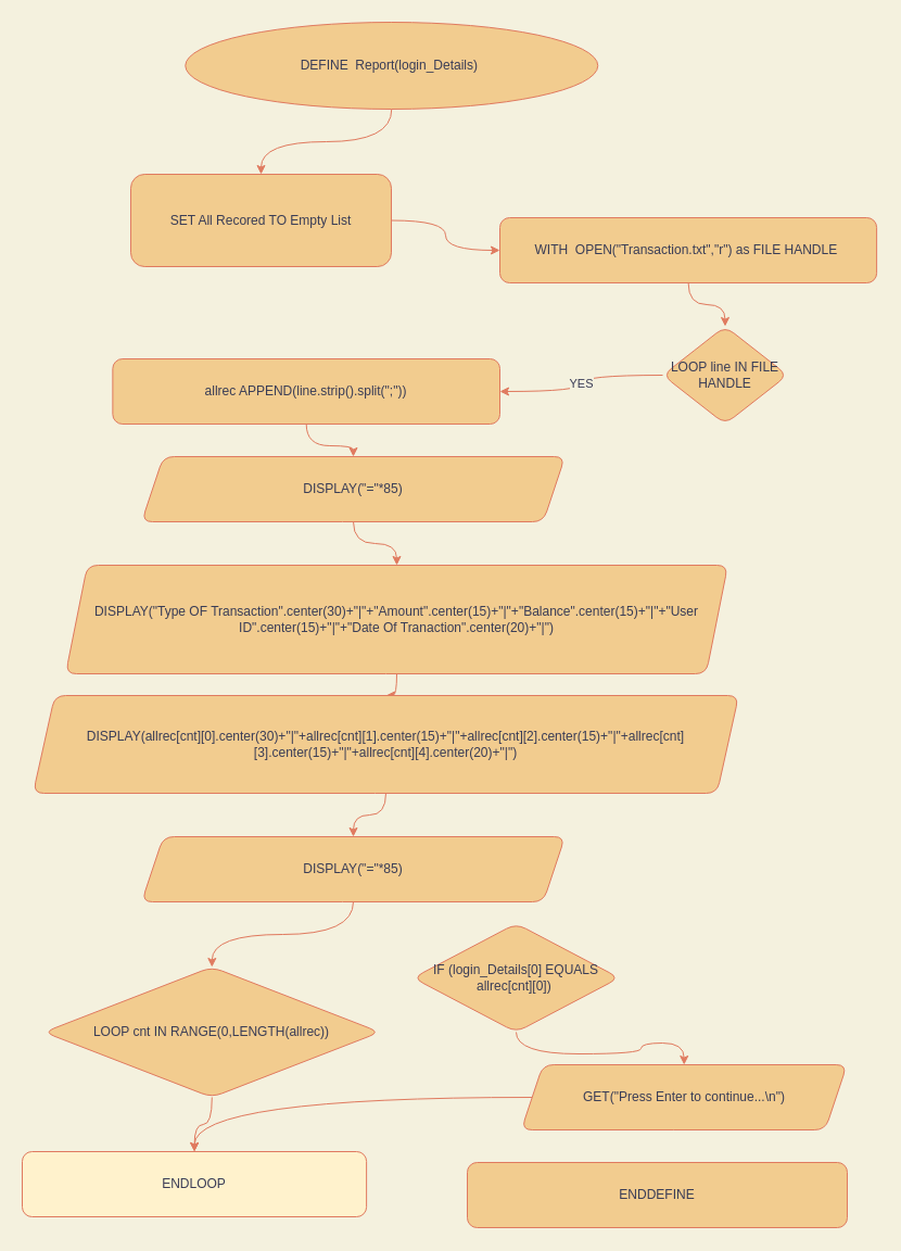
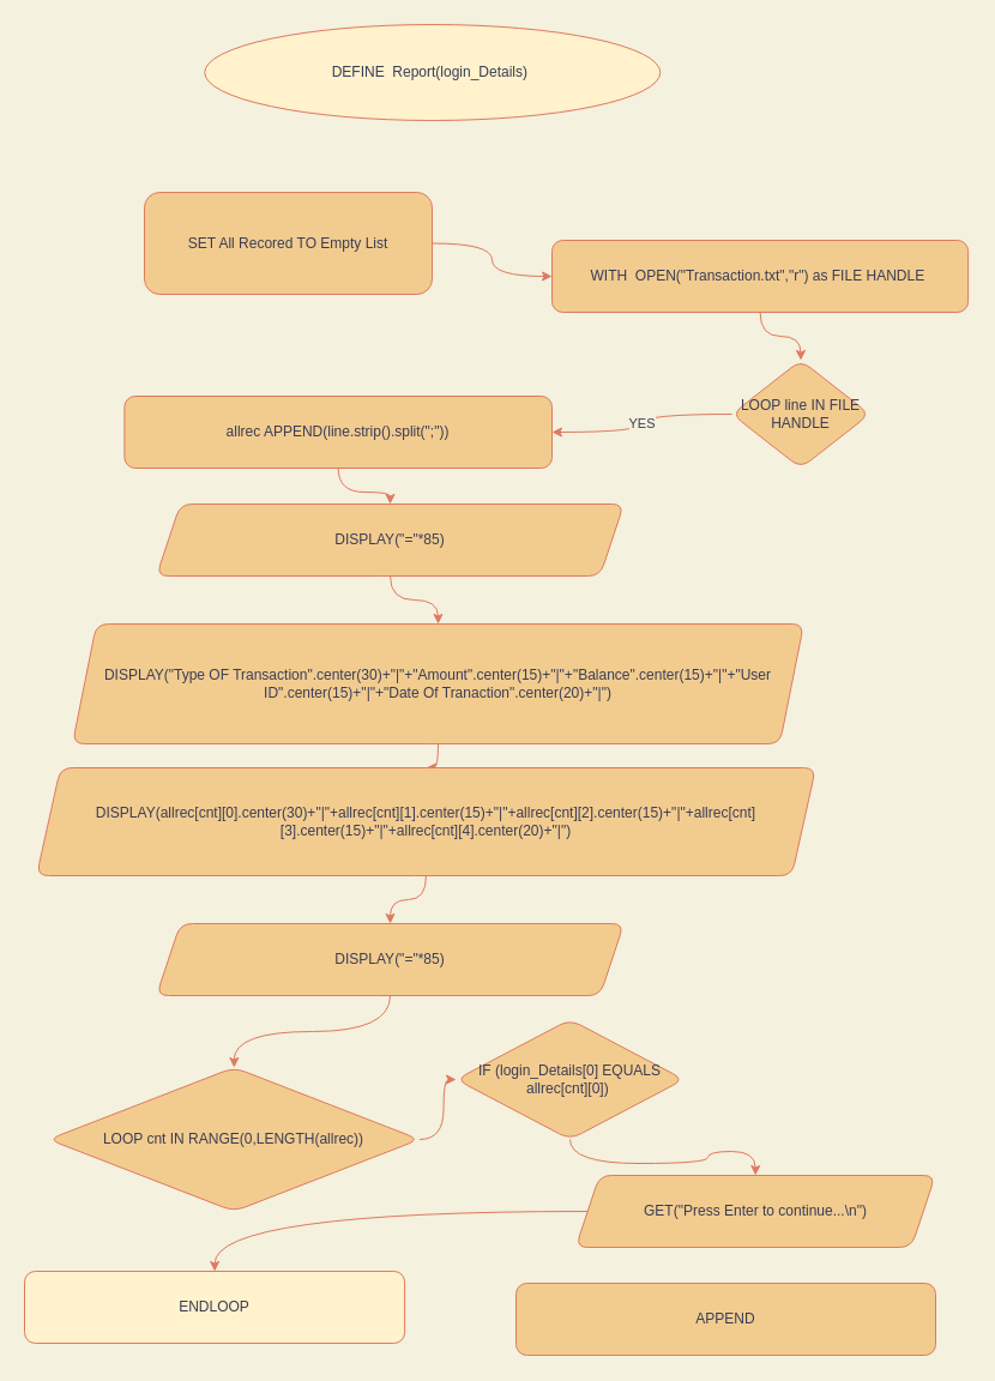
  <mxCell id="0" />
  <mxCell id="1" parent="0" />
- <mxCell id="2" style="edgeStyle=orthogonalEdgeStyle;orthogonalLoop=1;jettySize=auto;html=1;strokeColor=#E07A5F;fontColor=#393C56;labelBackgroundColor=#F4F1DE;curved=1;" edge="1" parent="1" source="23" target="6"><mxGeometry relative="1" as="geometry" /></mxCell>
  <mxCell id="3" style="edgeStyle=orthogonalEdgeStyle;orthogonalLoop=1;jettySize=auto;html=1;strokeColor=#E07A5F;fontColor=#393C56;labelBackgroundColor=#F4F1DE;curved=1;" edge="1" parent="1" source="4" target="8"><mxGeometry relative="1" as="geometry" /></mxCell>
  <mxCell id="4" value="WITH&amp;nbsp; OPEN(&quot;Transaction.txt&quot;,&quot;r&quot;) as FILE HANDLE&amp;nbsp;" style="whiteSpace=wrap;html=1;fillColor=#F2CC8F;strokeColor=#E07A5F;fontColor=#393C56;rounded=1;" vertex="1" parent="1"><mxGeometry x="460" y="200" width="347.1" height="60" as="geometry" /></mxCell>
  <mxCell id="5" style="edgeStyle=orthogonalEdgeStyle;orthogonalLoop=1;jettySize=auto;html=1;strokeColor=#E07A5F;fontColor=#393C56;labelBackgroundColor=#F4F1DE;curved=1;" edge="1" parent="1" source="6" target="4"><mxGeometry relative="1" as="geometry" /></mxCell>
  <mxCell id="6" value="SET All Recored TO Empty List" style="whiteSpace=wrap;html=1;fillColor=#F2CC8F;strokeColor=#E07A5F;fontColor=#393C56;rounded=1;" vertex="1" parent="1"><mxGeometry x="120" y="160" width="240" height="85" as="geometry" /></mxCell>
  <mxCell id="7" value="YES" style="edgeStyle=orthogonalEdgeStyle;orthogonalLoop=1;jettySize=auto;html=1;strokeColor=#E07A5F;fontColor=#393C56;labelBackgroundColor=#F4F1DE;curved=1;" edge="1" parent="1" source="8" target="10"><mxGeometry relative="1" as="geometry" /></mxCell>
  <mxCell id="8" value="LOOP line IN FILE HANDLE" style="rhombus;whiteSpace=wrap;html=1;fillColor=#F2CC8F;strokeColor=#E07A5F;fontColor=#393C56;rounded=1;" vertex="1" parent="1"><mxGeometry x="610" y="300" width="115" height="90" as="geometry" /></mxCell>
  <mxCell id="9" style="edgeStyle=orthogonalEdgeStyle;orthogonalLoop=1;jettySize=auto;html=1;strokeColor=#E07A5F;fontColor=#393C56;labelBackgroundColor=#F4F1DE;curved=1;" edge="1" parent="1" source="10" target="16"><mxGeometry relative="1" as="geometry" /></mxCell>
  <mxCell id="10" value="allrec APPEND(line.strip().split(&quot;;&quot;))" style="whiteSpace=wrap;html=1;fillColor=#F2CC8F;strokeColor=#E07A5F;fontColor=#393C56;rounded=1;" vertex="1" parent="1"><mxGeometry x="103.37" y="330" width="356.63" height="60" as="geometry" /></mxCell>
  <mxCell id="11" style="edgeStyle=orthogonalEdgeStyle;orthogonalLoop=1;jettySize=auto;html=1;strokeColor=#E07A5F;fontColor=#393C56;labelBackgroundColor=#F4F1DE;curved=1;" edge="1" parent="1" source="12" target="18"><mxGeometry relative="1" as="geometry" /></mxCell>
  <mxCell id="12" value="DISPLAY(&quot;=&quot;*85)" style="shape=parallelogram;perimeter=parallelogramPerimeter;whiteSpace=wrap;html=1;fixedSize=1;fillColor=#F2CC8F;strokeColor=#E07A5F;fontColor=#393C56;rounded=1;" vertex="1" parent="1"><mxGeometry x="130" y="770" width="390" height="60" as="geometry" /></mxCell>
  <mxCell id="13" value="" style="edgeStyle=orthogonalEdgeStyle;sketch=0;orthogonalLoop=1;jettySize=auto;html=1;fontColor=#393C56;strokeColor=#E07A5F;fillColor=#F2CC8F;labelBackgroundColor=#F4F1DE;curved=1;" edge="1" parent="1" source="14" target="25"><mxGeometry relative="1" as="geometry" /></mxCell>
  <mxCell id="14" value="DISPLAY(&quot;Type OF Transaction&quot;.center(30)+&quot;|&quot;+&quot;Amount&quot;.center(15)+&quot;|&quot;+&quot;Balance&quot;.center(15)+&quot;|&quot;+&quot;User ID&quot;.center(15)+&quot;|&quot;+&quot;Date Of Tranaction&quot;.center(20)+&quot;|&quot;)" style="shape=parallelogram;perimeter=parallelogramPerimeter;whiteSpace=wrap;html=1;fixedSize=1;fillColor=#F2CC8F;strokeColor=#E07A5F;fontColor=#393C56;rounded=1;" vertex="1" parent="1"><mxGeometry x="60" y="520" width="610" height="100" as="geometry" /></mxCell>
  <mxCell id="15" style="edgeStyle=orthogonalEdgeStyle;orthogonalLoop=1;jettySize=auto;html=1;strokeColor=#E07A5F;fontColor=#393C56;labelBackgroundColor=#F4F1DE;curved=1;" edge="1" parent="1" source="16" target="14"><mxGeometry relative="1" as="geometry" /></mxCell>
  <mxCell id="16" value="DISPLAY(&quot;=&quot;*85)" style="shape=parallelogram;perimeter=parallelogramPerimeter;whiteSpace=wrap;html=1;fixedSize=1;fillColor=#F2CC8F;strokeColor=#E07A5F;fontColor=#393C56;rounded=1;" vertex="1" parent="1"><mxGeometry x="130" y="420" width="390" height="60" as="geometry" /></mxCell>
- <mxCell id="17" style="edgeStyle=orthogonalEdgeStyle;orthogonalLoop=1;jettySize=auto;html=1;strokeColor=#E07A5F;fontColor=#393C56;labelBackgroundColor=#F4F1DE;curved=1;" edge="1" parent="1" source="18" target="21"><mxGeometry relative="1" as="geometry" /></mxCell>
+ <mxCell id="17" style="edgeStyle=orthogonalEdgeStyle;orthogonalLoop=1;jettySize=auto;html=1;strokeColor=#E07A5F;fontColor=#393C56;labelBackgroundColor=#F4F1DE;curved=1;" edge="1" parent="1" source="18" target="27"><mxGeometry relative="1" as="geometry" /></mxCell>
  <mxCell id="18" value="LOOP cnt IN RANGE(0,LENGTH(allrec))" style="rhombus;whiteSpace=wrap;html=1;fillColor=#F2CC8F;strokeColor=#E07A5F;fontColor=#393C56;rounded=1;" vertex="1" parent="1"><mxGeometry x="40" y="890" width="309.45" height="120" as="geometry" /></mxCell>
  <mxCell id="19" style="edgeStyle=orthogonalEdgeStyle;orthogonalLoop=1;jettySize=auto;html=1;strokeColor=#E07A5F;fontColor=#393C56;labelBackgroundColor=#F4F1DE;curved=1;" edge="1" parent="1" source="20" target="21"><mxGeometry relative="1" as="geometry" /></mxCell>
  <mxCell id="20" value="GET(&quot;Press Enter to continue...\n&quot;)" style="shape=parallelogram;perimeter=parallelogramPerimeter;whiteSpace=wrap;html=1;fixedSize=1;fillColor=#F2CC8F;strokeColor=#E07A5F;fontColor=#393C56;rounded=1;" vertex="1" parent="1"><mxGeometry x="479.73" y="980" width="300" height="60" as="geometry" /></mxCell>
  <mxCell id="21" value="ENDLOOP" style="whiteSpace=wrap;html=1;fillColor=#fff2cc;strokeColor=#E07A5F;fontColor=#393C56;rounded=1;" vertex="1" parent="1"><mxGeometry x="20" y="1060" width="317.11" height="60" as="geometry" /></mxCell>
- <mxCell id="22" value="ENDDEFINE" style="whiteSpace=wrap;html=1;fillColor=#F2CC8F;strokeColor=#E07A5F;fontColor=#393C56;rounded=1;" vertex="1" parent="1"><mxGeometry x="430" y="1070" width="350" height="60" as="geometry" /></mxCell>
- <mxCell id="23" value="DEFINE&amp;nbsp; Report(login_Details)&amp;nbsp;" style="ellipse;whiteSpace=wrap;html=1;fillColor=#F2CC8F;strokeColor=#E07A5F;fontColor=#393C56;rounded=1;" vertex="1" parent="1"><mxGeometry x="170.28" y="20" width="380" height="80" as="geometry" /></mxCell>
+ <mxCell id="22" value="APPEND" style="whiteSpace=wrap;html=1;fillColor=#F2CC8F;strokeColor=#E07A5F;fontColor=#393C56;rounded=1;" vertex="1" parent="1"><mxGeometry x="430" y="1070" width="350" height="60" as="geometry" /></mxCell>
+ <mxCell id="23" value="DEFINE&amp;nbsp; Report(login_Details)&amp;nbsp;" style="ellipse;whiteSpace=wrap;html=1;fillColor=#fff2cc;strokeColor=#E07A5F;fontColor=#393C56;rounded=1;" vertex="1" parent="1"><mxGeometry x="170.28" y="20" width="380" height="80" as="geometry" /></mxCell>
  <mxCell id="24" style="edgeStyle=orthogonalEdgeStyle;sketch=0;orthogonalLoop=1;jettySize=auto;html=1;fontColor=#393C56;strokeColor=#E07A5F;fillColor=#F2CC8F;labelBackgroundColor=#F4F1DE;curved=1;" edge="1" parent="1" source="25" target="12"><mxGeometry relative="1" as="geometry" /></mxCell>
  <mxCell id="25" value="DISPLAY(allrec[cnt][0].center(30)+&quot;|&quot;+allrec[cnt][1].center(15)+&quot;|&quot;+allrec[cnt][2].center(15)+&quot;|&quot;+allrec[cnt][3].center(15)+&quot;|&quot;+allrec[cnt][4].center(20)+&quot;|&quot;)" style="shape=parallelogram;perimeter=parallelogramPerimeter;whiteSpace=wrap;html=1;fixedSize=1;fillColor=#F2CC8F;strokeColor=#E07A5F;fontColor=#393C56;rounded=1;" vertex="1" parent="1"><mxGeometry x="30" y="640" width="650" height="90" as="geometry" /></mxCell>
  <mxCell id="26" style="edgeStyle=orthogonalEdgeStyle;orthogonalLoop=1;jettySize=auto;html=1;entryX=0.5;entryY=0;entryDx=0;entryDy=0;strokeColor=#E07A5F;fontColor=#393C56;labelBackgroundColor=#F4F1DE;curved=1;" edge="1" parent="1" source="27" target="20"><mxGeometry relative="1" as="geometry" /></mxCell>
  <mxCell id="27" value="IF (login_Details[0] EQUALS allrec[cnt][0])&amp;nbsp;" style="rhombus;whiteSpace=wrap;html=1;fillColor=#F2CC8F;strokeColor=#E07A5F;fontColor=#393C56;rounded=1;" vertex="1" parent="1"><mxGeometry x="380" y="850" width="190" height="100" as="geometry" /></mxCell>
